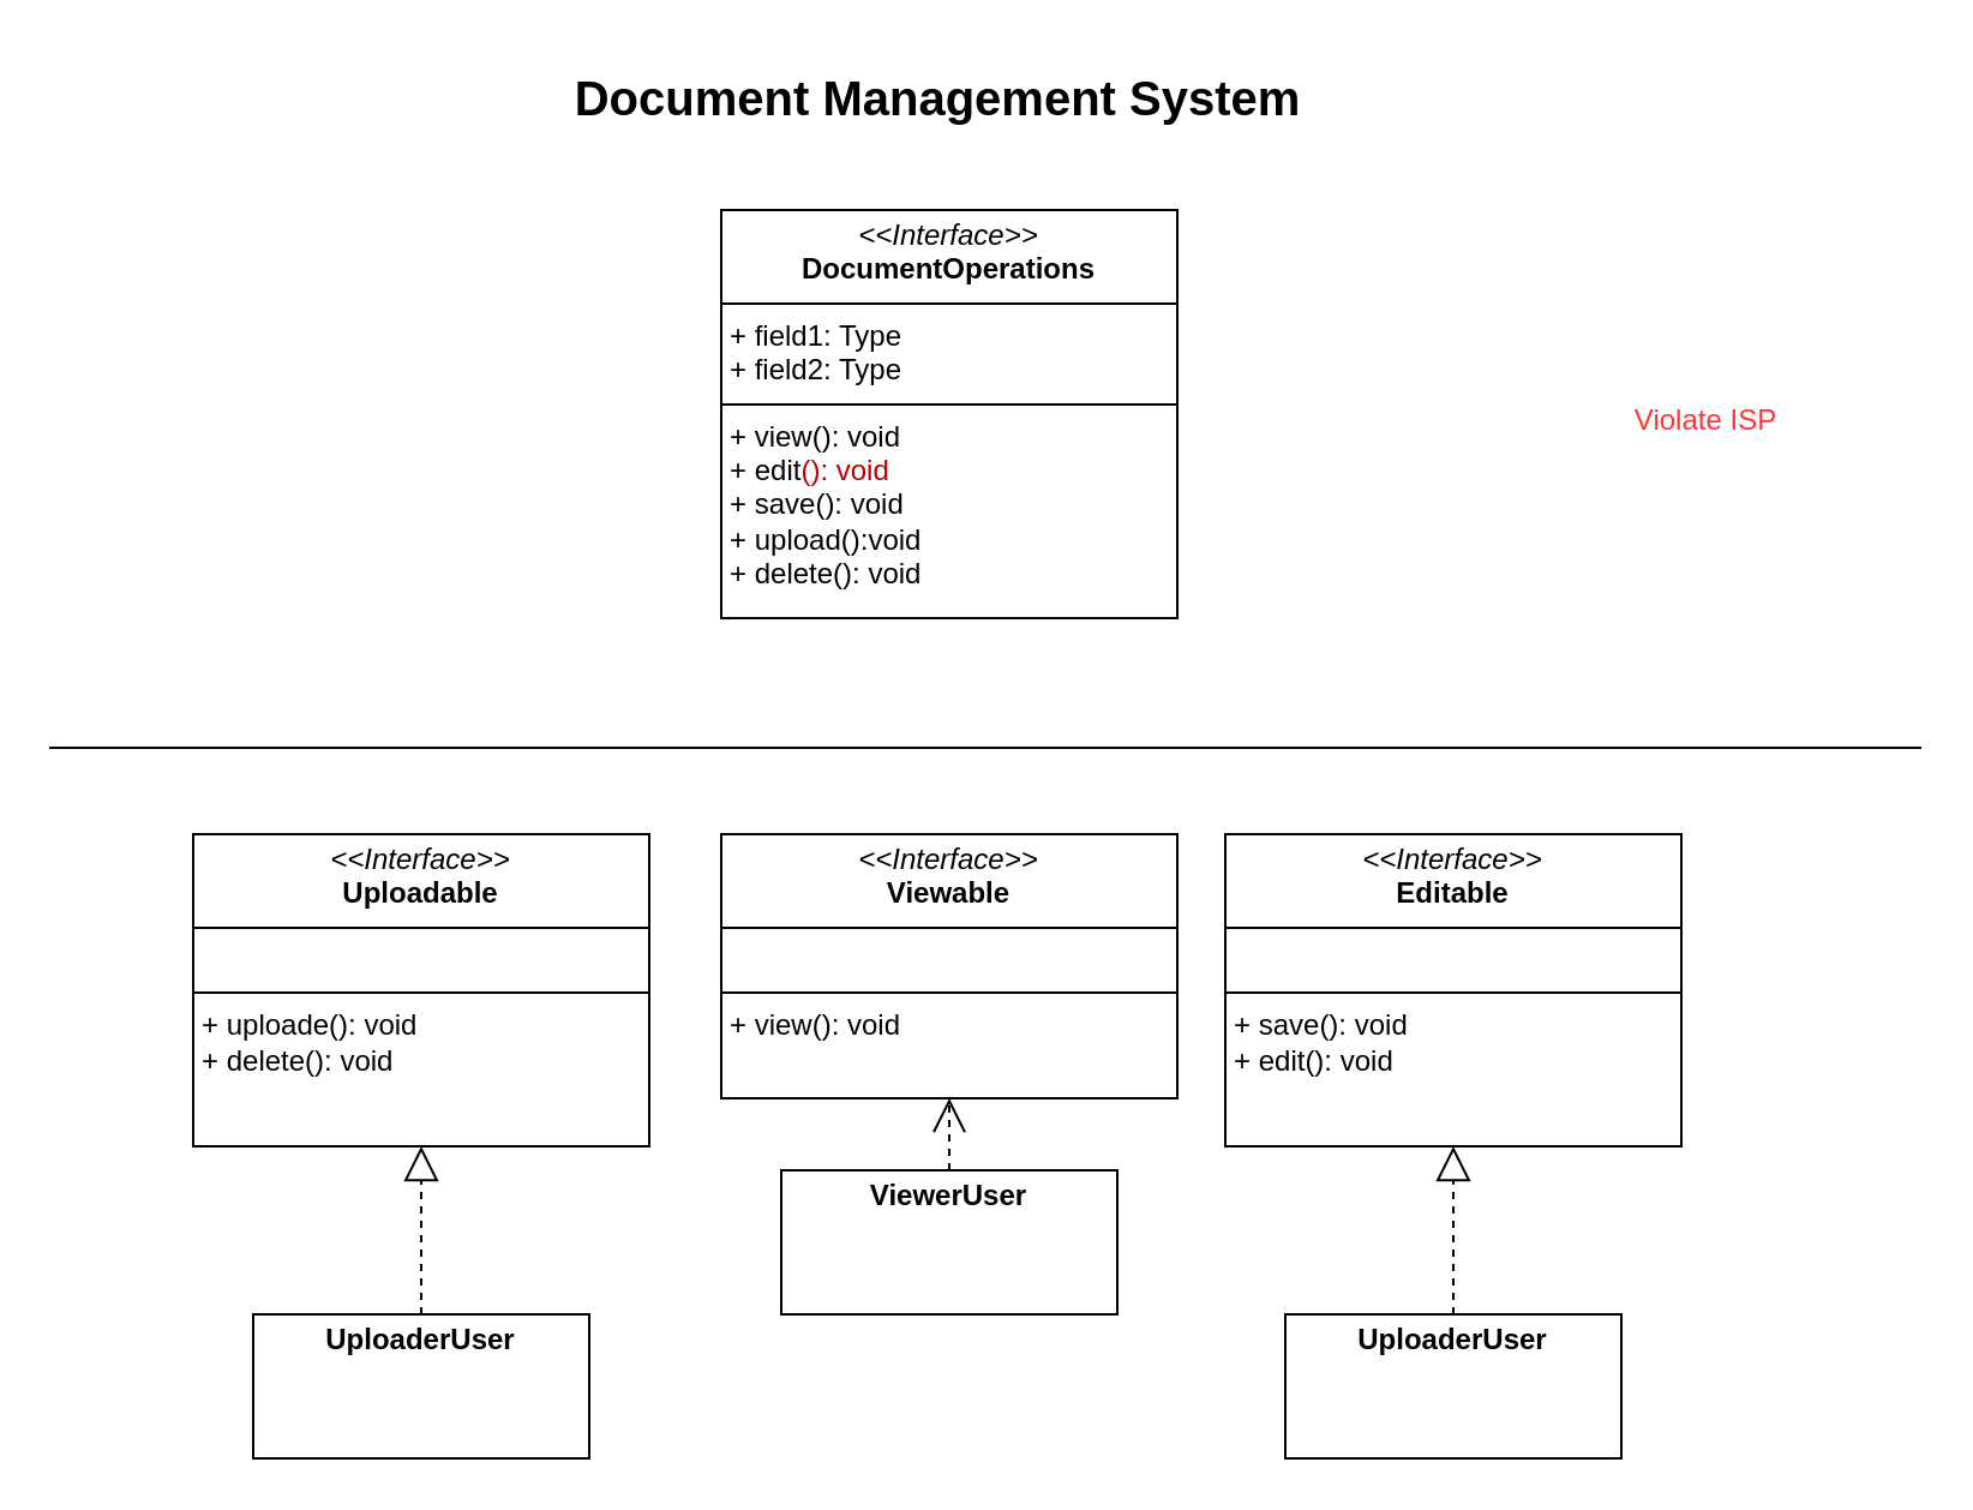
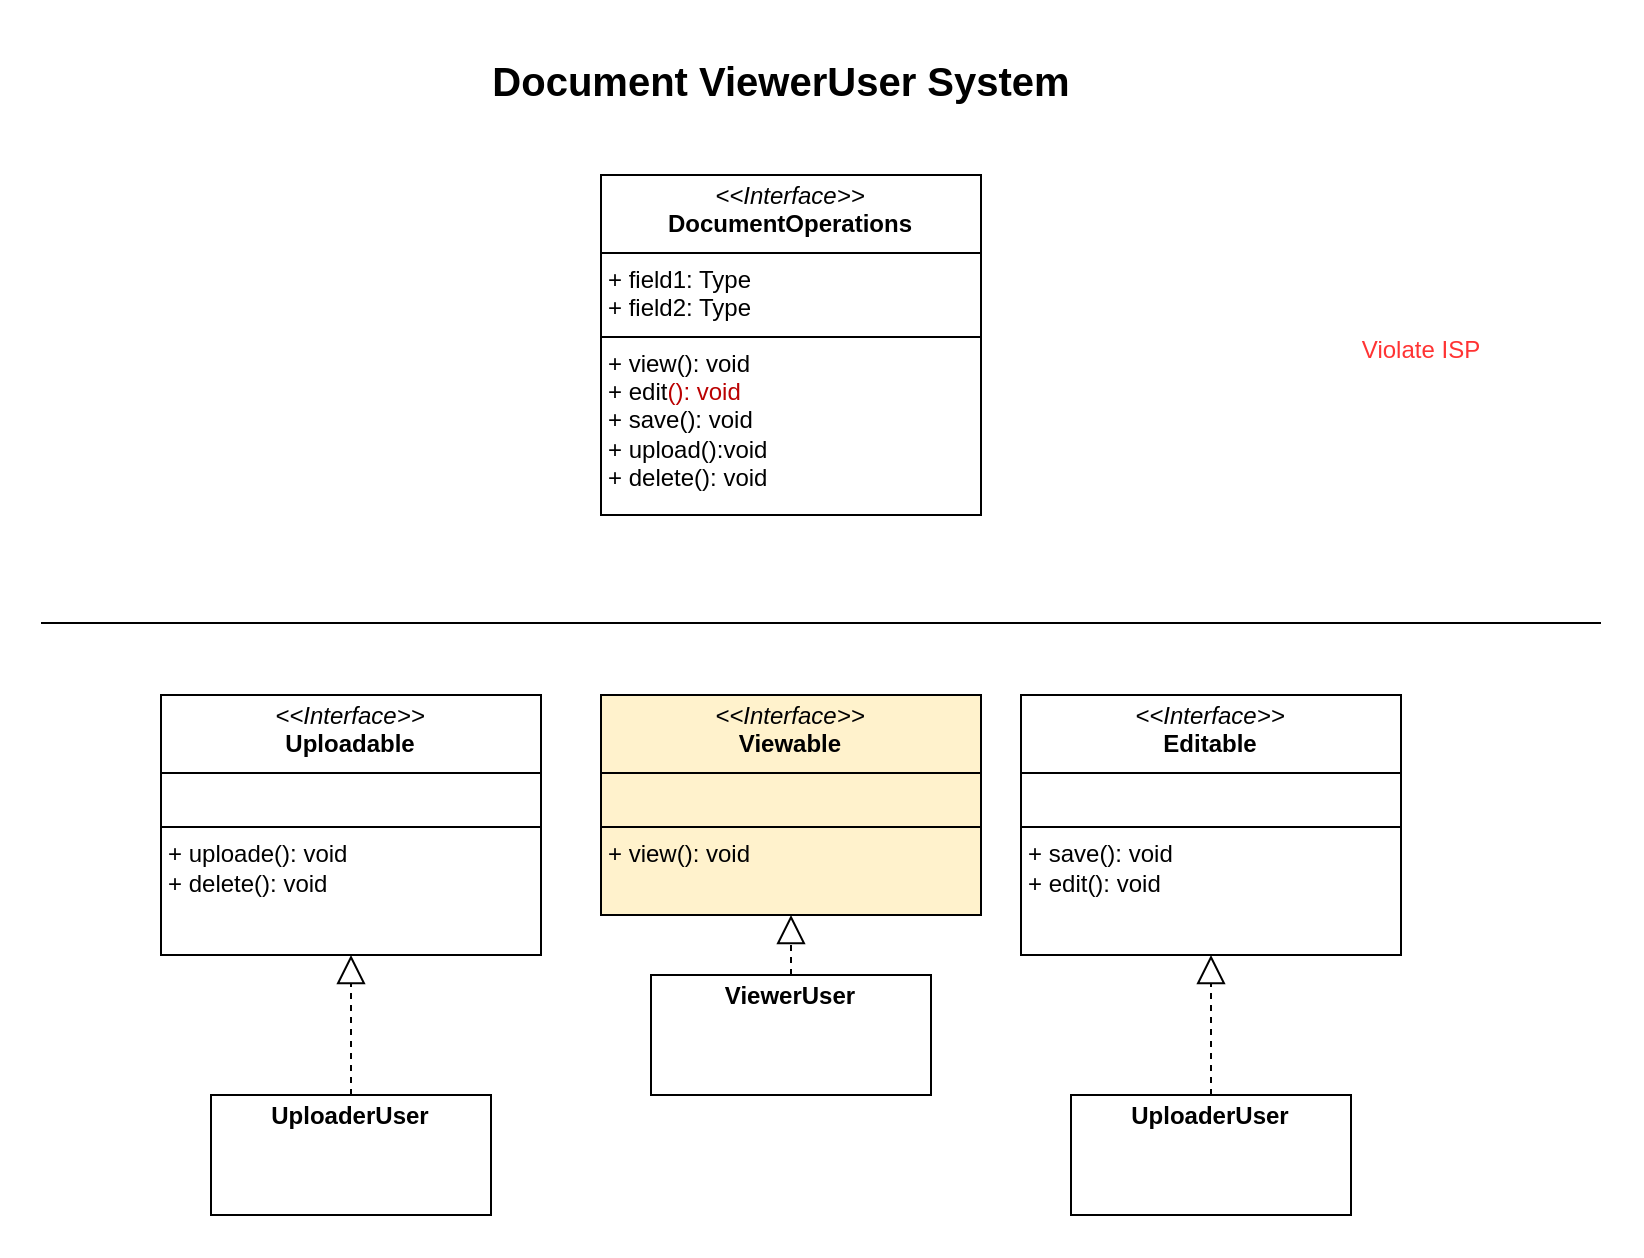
  <mxCell id="0" />
  <mxCell id="1" parent="0" />
  <mxCell id="2" value="&lt;p style=&quot;margin:0px;margin-top:4px;text-align:center;&quot;&gt;&lt;i&gt;&amp;lt;&amp;lt;Interface&amp;gt;&amp;gt;&lt;/i&gt;&lt;br&gt;&lt;b&gt;DocumentOperations&lt;/b&gt;&lt;/p&gt;&lt;hr size=&quot;1&quot; style=&quot;border-style:solid;&quot;&gt;&lt;p style=&quot;margin:0px;margin-left:4px;&quot;&gt;+ field1: Type&lt;br&gt;+ field2: Type&lt;/p&gt;&lt;hr size=&quot;1&quot; style=&quot;border-style:solid;&quot;&gt;&lt;p style=&quot;margin:0px;margin-left:4px;&quot;&gt;+ view(): void&lt;br&gt;+&amp;nbsp;&lt;span style=&quot;background-color: transparent;&quot;&gt;edit&lt;font color=&quot;rgba(0, 0, 0, 0)&quot;&gt;(): void&lt;/font&gt;&lt;/span&gt;&lt;/p&gt;&lt;p style=&quot;margin:0px;margin-left:4px;&quot;&gt;&lt;span style=&quot;background-color: transparent; color: light-dark(rgb(0, 0, 0), rgb(255, 255, 255));&quot;&gt;+&amp;nbsp;&lt;/span&gt;&lt;span style=&quot;background-color: transparent;&quot;&gt;save(): void&lt;/span&gt;&lt;/p&gt;&lt;p style=&quot;margin:0px;margin-left:4px;&quot;&gt;&lt;span style=&quot;background-color: transparent;&quot;&gt;+&amp;nbsp;&lt;/span&gt;&lt;span style=&quot;background-color: transparent;&quot;&gt;upload():void&lt;/span&gt;&lt;/p&gt;&lt;p style=&quot;margin:0px;margin-left:4px;&quot;&gt;&lt;span style=&quot;background-color: transparent;&quot;&gt;+&amp;nbsp;&lt;/span&gt;&lt;span style=&quot;background-color: transparent;&quot;&gt;delete(): void&lt;/span&gt;&lt;/p&gt;" style="verticalAlign=top;align=left;overflow=fill;html=1;whiteSpace=wrap;" vertex="1" parent="1"><mxGeometry x="300" y="87" width="190" height="170" as="geometry" /></mxCell>
  <mxCell id="3" value="" style="line;strokeWidth=1;fillColor=none;align=left;verticalAlign=middle;spacingTop=-1;spacingLeft=3;spacingRight=3;rotatable=0;labelPosition=right;points=[];portConstraint=eastwest;strokeColor=inherit;fontSize=15;" vertex="1" parent="1"><mxGeometry x="20" y="307" width="780" height="8" as="geometry" /></mxCell>
  <mxCell id="4" value="&lt;font style=&quot;color: rgb(255, 51, 51);&quot;&gt;Violate ISP&lt;/font&gt;" style="text;html=1;align=center;verticalAlign=middle;resizable=0;points=[];autosize=1;strokeColor=none;fillColor=none;" vertex="1" parent="1"><mxGeometry x="670" y="160" width="80" height="30" as="geometry" /></mxCell>
- <mxCell id="5" value="&lt;font style=&quot;font-size: 20px;&quot;&gt;&lt;b&gt;Document Management System&lt;/b&gt;&lt;/font&gt;" style="text;html=1;align=center;verticalAlign=middle;resizable=0;points=[];autosize=1;strokeColor=none;fillColor=none;" vertex="1" parent="1"><mxGeometry x="225" y="20" width="330" height="40" as="geometry" /></mxCell>
- <mxCell id="6" value="&lt;p style=&quot;margin:0px;margin-top:4px;text-align:center;&quot;&gt;&lt;i&gt;&amp;lt;&amp;lt;Interface&amp;gt;&amp;gt;&lt;/i&gt;&lt;br&gt;&lt;b&gt;Viewable&lt;/b&gt;&lt;/p&gt;&lt;hr size=&quot;1&quot; style=&quot;border-style:solid;&quot;&gt;&lt;p style=&quot;margin:0px;margin-left:4px;&quot;&gt;&lt;br&gt;&lt;/p&gt;&lt;hr size=&quot;1&quot; style=&quot;border-style:solid;&quot;&gt;&lt;p style=&quot;margin:0px;margin-left:4px;&quot;&gt;+ view(): void&lt;br&gt;&lt;/p&gt;" style="verticalAlign=top;align=left;overflow=fill;html=1;whiteSpace=wrap;" vertex="1" parent="1"><mxGeometry x="300" y="347" width="190" height="110" as="geometry" /></mxCell>
+ <mxCell id="5" value="&lt;font style=&quot;font-size: 20px;&quot;&gt;&lt;b&gt;Document ViewerUser System&lt;/b&gt;&lt;/font&gt;" style="text;html=1;align=center;verticalAlign=middle;resizable=0;points=[];autosize=1;strokeColor=none;fillColor=none;" vertex="1" parent="1"><mxGeometry x="225" y="20" width="330" height="40" as="geometry" /></mxCell>
+ <mxCell id="6" value="&lt;p style=&quot;margin:0px;margin-top:4px;text-align:center;&quot;&gt;&lt;i&gt;&amp;lt;&amp;lt;Interface&amp;gt;&amp;gt;&lt;/i&gt;&lt;br&gt;&lt;b&gt;Viewable&lt;/b&gt;&lt;/p&gt;&lt;hr size=&quot;1&quot; style=&quot;border-style:solid;&quot;&gt;&lt;p style=&quot;margin:0px;margin-left:4px;&quot;&gt;&lt;br&gt;&lt;/p&gt;&lt;hr size=&quot;1&quot; style=&quot;border-style:solid;&quot;&gt;&lt;p style=&quot;margin:0px;margin-left:4px;&quot;&gt;+ view(): void&lt;br&gt;&lt;/p&gt;" style="verticalAlign=top;align=left;overflow=fill;html=1;whiteSpace=wrap;fillColor=#fff2cc;" vertex="1" parent="1"><mxGeometry x="300" y="347" width="190" height="110" as="geometry" /></mxCell>
  <mxCell id="7" value="&lt;p style=&quot;margin:0px;margin-top:4px;text-align:center;&quot;&gt;&lt;i&gt;&amp;lt;&amp;lt;Interface&amp;gt;&amp;gt;&lt;/i&gt;&lt;br&gt;&lt;b&gt;Editable&lt;/b&gt;&lt;/p&gt;&lt;hr size=&quot;1&quot; style=&quot;border-style:solid;&quot;&gt;&lt;p style=&quot;margin:0px;margin-left:4px;&quot;&gt;&lt;br&gt;&lt;/p&gt;&lt;hr size=&quot;1&quot; style=&quot;border-style:solid;&quot;&gt;&lt;p style=&quot;margin:0px;margin-left:4px;&quot;&gt;+ save(): void&lt;br&gt;&lt;/p&gt;&lt;p style=&quot;margin:0px;margin-left:4px;&quot;&gt;+&amp;nbsp;edit(): void&lt;/p&gt;" style="verticalAlign=top;align=left;overflow=fill;html=1;whiteSpace=wrap;" vertex="1" parent="1"><mxGeometry x="510" y="347" width="190" height="130" as="geometry" /></mxCell>
  <mxCell id="8" value="&lt;p style=&quot;margin:0px;margin-top:4px;text-align:center;&quot;&gt;&lt;i&gt;&amp;lt;&amp;lt;Interface&amp;gt;&amp;gt;&lt;/i&gt;&lt;br&gt;&lt;b&gt;Uploadable&lt;/b&gt;&lt;/p&gt;&lt;hr size=&quot;1&quot; style=&quot;border-style:solid;&quot;&gt;&lt;p style=&quot;margin:0px;margin-left:4px;&quot;&gt;&lt;br&gt;&lt;/p&gt;&lt;hr size=&quot;1&quot; style=&quot;border-style:solid;&quot;&gt;&lt;p style=&quot;margin:0px;margin-left:4px;&quot;&gt;+ uploade(): void&lt;br&gt;&lt;/p&gt;&lt;p style=&quot;margin:0px;margin-left:4px;&quot;&gt;+&amp;nbsp;delete(): void&lt;/p&gt;" style="verticalAlign=top;align=left;overflow=fill;html=1;whiteSpace=wrap;" vertex="1" parent="1"><mxGeometry x="80" y="347" width="190" height="130" as="geometry" /></mxCell>
  <mxCell id="9" value="&lt;p style=&quot;margin:0px;margin-top:4px;text-align:center;&quot;&gt;&lt;b&gt;UploaderUser&lt;/b&gt;&lt;/p&gt;" style="verticalAlign=top;align=left;overflow=fill;html=1;whiteSpace=wrap;" vertex="1" parent="1"><mxGeometry x="105" y="547" width="140" height="60" as="geometry" /></mxCell>
  <mxCell id="10" value="" style="endArrow=block;dashed=1;endFill=0;endSize=12;html=1;rounded=0;exitX=0.5;exitY=0;exitDx=0;exitDy=0;entryX=0.5;entryY=1;entryDx=0;entryDy=0;" edge="1" parent="1" source="9" target="8"><mxGeometry width="160" relative="1" as="geometry"><mxPoint x="330" y="487" as="sourcePoint" /><mxPoint x="490" y="487" as="targetPoint" /></mxGeometry></mxCell>
  <mxCell id="11" value="&lt;p style=&quot;margin:0px;margin-top:4px;text-align:center;&quot;&gt;&lt;b&gt;ViewerUser&lt;/b&gt;&lt;/p&gt;" style="verticalAlign=top;align=left;overflow=fill;html=1;whiteSpace=wrap;" vertex="1" parent="1"><mxGeometry x="325" y="487" width="140" height="60" as="geometry" /></mxCell>
- <mxCell id="12" value="" style="endArrow=open;dashed=1;endFill=0;endSize=12;html=1;rounded=0;exitX=0.5;exitY=0;exitDx=0;exitDy=0;entryX=0.5;entryY=1;entryDx=0;entryDy=0;" edge="1" parent="1" source="11" target="6"><mxGeometry width="160" relative="1" as="geometry"><mxPoint x="369.5" y="537" as="sourcePoint" /><mxPoint x="369.5" y="467" as="targetPoint" /></mxGeometry></mxCell>
+ <mxCell id="12" value="" style="endArrow=block;dashed=1;endFill=0;endSize=12;html=1;rounded=0;exitX=0.5;exitY=0;exitDx=0;exitDy=0;entryX=0.5;entryY=1;entryDx=0;entryDy=0;" edge="1" parent="1" source="11" target="6"><mxGeometry width="160" relative="1" as="geometry"><mxPoint x="369.5" y="537" as="sourcePoint" /><mxPoint x="369.5" y="467" as="targetPoint" /></mxGeometry></mxCell>
  <mxCell id="13" value="&lt;p style=&quot;margin:0px;margin-top:4px;text-align:center;&quot;&gt;&lt;b&gt;UploaderUser&lt;/b&gt;&lt;/p&gt;" style="verticalAlign=top;align=left;overflow=fill;html=1;whiteSpace=wrap;" vertex="1" parent="1"><mxGeometry x="535" y="547" width="140" height="60" as="geometry" /></mxCell>
  <mxCell id="14" value="" style="endArrow=block;dashed=1;endFill=0;endSize=12;html=1;rounded=0;exitX=0.5;exitY=0;exitDx=0;exitDy=0;entryX=0.5;entryY=1;entryDx=0;entryDy=0;" edge="1" parent="1" source="13" target="7"><mxGeometry width="160" relative="1" as="geometry"><mxPoint x="615.5" y="547" as="sourcePoint" /><mxPoint x="610" y="477" as="targetPoint" /></mxGeometry></mxCell>
